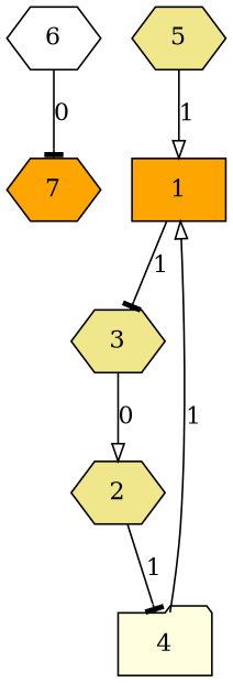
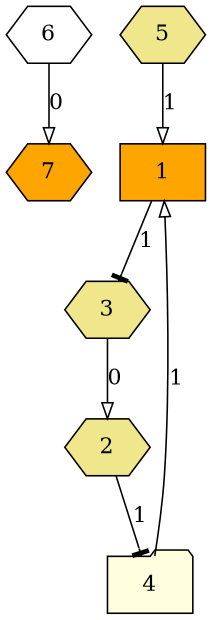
  digraph {
    node [fillcolor=khaki shape=hexagon style=filled]
    edge [arrowhead=onormal]
    6 [fillcolor=white]
    7 [fillcolor=orange]
    1 [fillcolor=orange shape=box]
    3
    2
    4 [fillcolor=lightyellow shape=folder]
    5
-   6 -> 7 [arrowhead=tee label=0]
+   6 -> 7 [label=0]
    1 -> 3 [arrowhead=tee label=1]
    3 -> 2 [label=0]
    2 -> 4 [arrowhead=tee label=1]
    4 -> 1 [label=1]
    5 -> 1 [label=1]
  }
